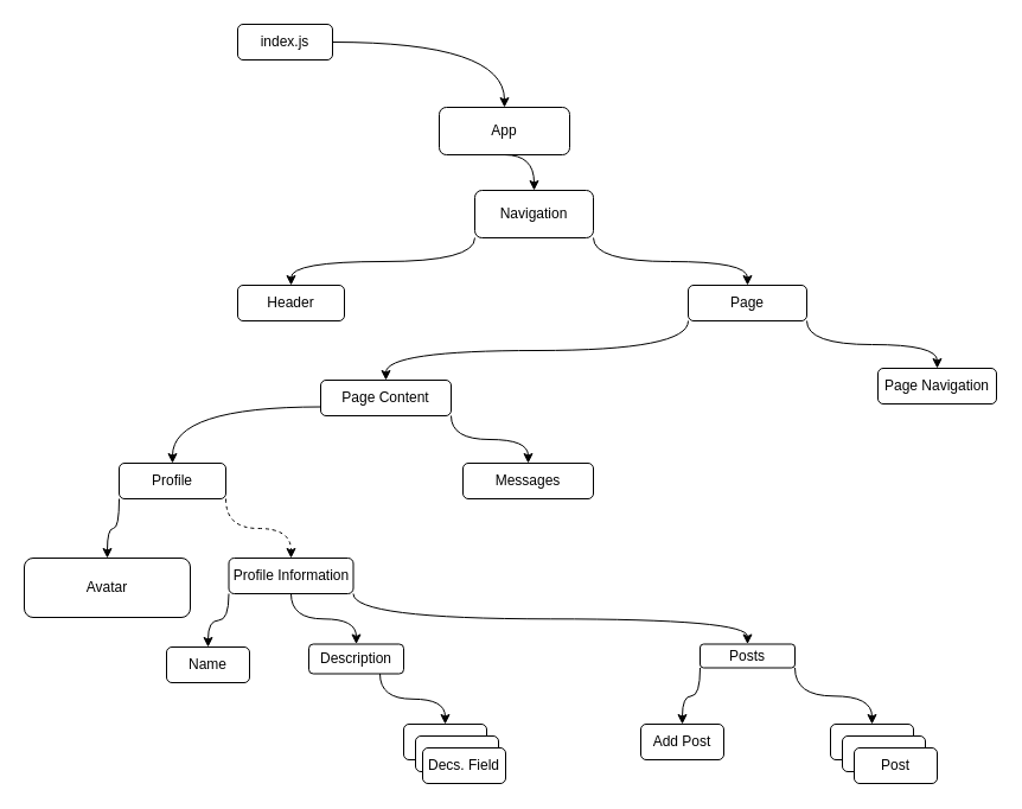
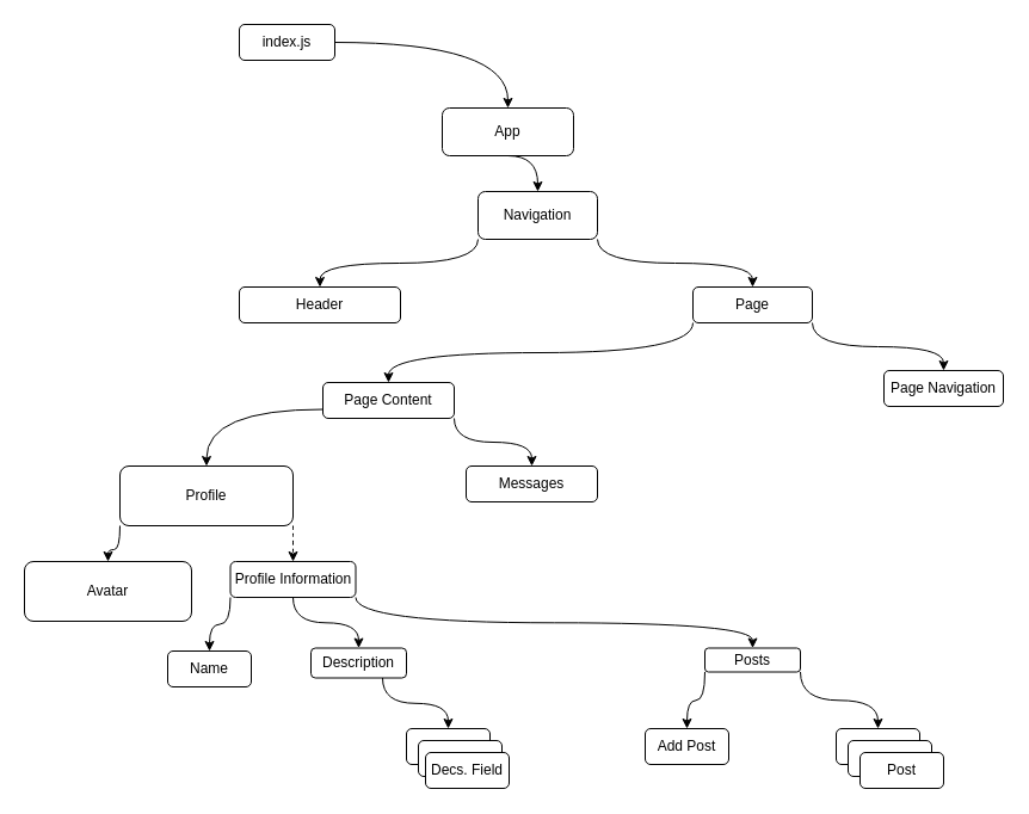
  <mxCell id="0" />
  <mxCell id="1" parent="0" />
  <mxCell id="2" style="edgeStyle=orthogonalEdgeStyle;rounded=0;orthogonalLoop=1;jettySize=auto;html=1;exitX=0.5;exitY=1;exitDx=0;exitDy=0;startArrow=none;startFill=0;entryX=0;entryY=0.5;entryDx=0;entryDy=0;" parent="1" edge="1"><mxGeometry relative="1" as="geometry"><mxPoint x="344.03" y="220" as="targetPoint" /><Array as="points"><mxPoint x="289" y="440" /><mxPoint x="220" y="440" /><mxPoint x="220" y="220" /></Array></mxGeometry></mxCell>
  <mxCell id="3" style="edgeStyle=orthogonalEdgeStyle;orthogonalLoop=1;jettySize=auto;html=1;exitX=1;exitY=0.5;exitDx=0;exitDy=0;curved=1;entryX=0.5;entryY=0;entryDx=0;entryDy=0;" edge="1" parent="1" source="4" target="6"><mxGeometry relative="1" as="geometry"><mxPoint x="350" y="90" as="targetPoint" /></mxGeometry></mxCell>
  <mxCell id="4" value="index.js" style="rounded=1;whiteSpace=wrap;html=1;" vertex="1" parent="1"><mxGeometry x="200" y="20" width="80" height="30" as="geometry" /></mxCell>
  <mxCell id="5" style="edgeStyle=orthogonalEdgeStyle;curved=1;orthogonalLoop=1;jettySize=auto;html=1;exitX=0.5;exitY=1;exitDx=0;exitDy=0;entryX=0.5;entryY=0;entryDx=0;entryDy=0;" edge="1" parent="1" source="6" target="9"><mxGeometry relative="1" as="geometry"><mxPoint x="440" y="180" as="targetPoint" /></mxGeometry></mxCell>
  <mxCell id="6" value="App" style="rounded=1;whiteSpace=wrap;html=1;" vertex="1" parent="1"><mxGeometry x="370" y="90" width="110" height="40" as="geometry" /></mxCell>
  <mxCell id="7" value="" style="edgeStyle=orthogonalEdgeStyle;curved=1;orthogonalLoop=1;jettySize=auto;html=1;exitX=0;exitY=1;exitDx=0;exitDy=0;" edge="1" parent="1" source="9" target="10"><mxGeometry relative="1" as="geometry" /></mxCell>
  <mxCell id="8" style="edgeStyle=orthogonalEdgeStyle;curved=1;orthogonalLoop=1;jettySize=auto;html=1;exitX=1;exitY=1;exitDx=0;exitDy=0;entryX=0.5;entryY=0;entryDx=0;entryDy=0;" edge="1" parent="1" source="9" target="13"><mxGeometry relative="1" as="geometry"><mxPoint x="670" y="240" as="targetPoint" /></mxGeometry></mxCell>
  <mxCell id="9" value="Navigation" style="rounded=1;whiteSpace=wrap;html=1;" vertex="1" parent="1"><mxGeometry x="400" y="160" width="100" height="40" as="geometry" /></mxCell>
- <mxCell id="10" value="Header" style="whiteSpace=wrap;html=1;rounded=1;" vertex="1" parent="1"><mxGeometry x="200" y="240" width="90" height="30" as="geometry" /></mxCell>
+ <mxCell id="10" value="Header" style="whiteSpace=wrap;html=1;rounded=1;" vertex="1" parent="1"><mxGeometry x="200" y="240" width="135" height="30" as="geometry" /></mxCell>
  <mxCell id="11" style="edgeStyle=orthogonalEdgeStyle;curved=1;orthogonalLoop=1;jettySize=auto;html=1;exitX=0;exitY=1;exitDx=0;exitDy=0;" edge="1" parent="1" source="13" target="16"><mxGeometry relative="1" as="geometry"><mxPoint x="330" y="320" as="targetPoint" /></mxGeometry></mxCell>
  <mxCell id="12" style="edgeStyle=orthogonalEdgeStyle;curved=1;orthogonalLoop=1;jettySize=auto;html=1;exitX=1;exitY=1;exitDx=0;exitDy=0;" edge="1" parent="1" source="13" target="17"><mxGeometry relative="1" as="geometry"><mxPoint x="790" y="310" as="targetPoint" /></mxGeometry></mxCell>
  <mxCell id="13" value="Page" style="rounded=1;whiteSpace=wrap;html=1;" vertex="1" parent="1"><mxGeometry x="580" y="240" width="100" height="30" as="geometry" /></mxCell>
  <mxCell id="14" style="edgeStyle=orthogonalEdgeStyle;curved=1;orthogonalLoop=1;jettySize=auto;html=1;exitX=0;exitY=0.75;exitDx=0;exitDy=0;" edge="1" parent="1" source="16" target="20"><mxGeometry relative="1" as="geometry"><mxPoint x="130" y="390" as="targetPoint" /></mxGeometry></mxCell>
  <mxCell id="15" style="edgeStyle=orthogonalEdgeStyle;curved=1;orthogonalLoop=1;jettySize=auto;html=1;exitX=1;exitY=1;exitDx=0;exitDy=0;" edge="1" parent="1" source="16" target="21"><mxGeometry relative="1" as="geometry" /></mxCell>
  <mxCell id="16" value="Page Content" style="rounded=1;whiteSpace=wrap;html=1;" vertex="1" parent="1"><mxGeometry x="270" y="320" width="110" height="30" as="geometry" /></mxCell>
  <mxCell id="17" value="Page Navigation" style="rounded=1;whiteSpace=wrap;html=1;" vertex="1" parent="1"><mxGeometry x="740" y="310" width="100" height="30" as="geometry" /></mxCell>
  <mxCell id="18" style="edgeStyle=orthogonalEdgeStyle;curved=1;orthogonalLoop=1;jettySize=auto;html=1;exitX=0;exitY=1;exitDx=0;exitDy=0;" edge="1" parent="1" source="20" target="22"><mxGeometry relative="1" as="geometry"><mxPoint x="40" y="470" as="targetPoint" /></mxGeometry></mxCell>
  <mxCell id="19" style="edgeStyle=orthogonalEdgeStyle;curved=1;orthogonalLoop=1;jettySize=auto;html=1;exitX=1;exitY=1;exitDx=0;exitDy=0;dashed=1;" edge="1" parent="1" source="20" target="26"><mxGeometry relative="1" as="geometry"><mxPoint x="260" y="470" as="targetPoint" /></mxGeometry></mxCell>
- <mxCell id="20" value="Profile" style="rounded=1;whiteSpace=wrap;html=1;" vertex="1" parent="1"><mxGeometry x="100" y="390" width="90" height="30" as="geometry" /></mxCell>
+ <mxCell id="20" value="Profile" style="rounded=1;whiteSpace=wrap;html=1;" vertex="1" parent="1"><mxGeometry x="100" y="390" width="145" height="50" as="geometry" /></mxCell>
  <mxCell id="21" value="Messages" style="rounded=1;whiteSpace=wrap;html=1;" vertex="1" parent="1"><mxGeometry x="390" y="390" width="110" height="30" as="geometry" /></mxCell>
  <mxCell id="22" value="Avatar" style="rounded=1;whiteSpace=wrap;html=1;" vertex="1" parent="1"><mxGeometry x="20" y="470" width="140" height="50" as="geometry" /></mxCell>
  <mxCell id="23" style="edgeStyle=orthogonalEdgeStyle;curved=1;orthogonalLoop=1;jettySize=auto;html=1;exitX=0;exitY=1;exitDx=0;exitDy=0;" edge="1" parent="1" source="26" target="27"><mxGeometry relative="1" as="geometry"><mxPoint x="160" y="540" as="targetPoint" /></mxGeometry></mxCell>
  <mxCell id="24" style="edgeStyle=orthogonalEdgeStyle;curved=1;orthogonalLoop=1;jettySize=auto;html=1;exitX=0.5;exitY=1;exitDx=0;exitDy=0;entryX=0.5;entryY=0;entryDx=0;entryDy=0;" edge="1" parent="1" source="26" target="29"><mxGeometry relative="1" as="geometry"><mxPoint x="280" y="530" as="targetPoint" /></mxGeometry></mxCell>
  <mxCell id="25" style="edgeStyle=orthogonalEdgeStyle;curved=1;orthogonalLoop=1;jettySize=auto;html=1;exitX=1;exitY=1;exitDx=0;exitDy=0;" edge="1" parent="1" source="26" target="32"><mxGeometry relative="1" as="geometry"><mxPoint x="450" y="540" as="targetPoint" /></mxGeometry></mxCell>
  <mxCell id="26" value="Profile Information" style="rounded=1;whiteSpace=wrap;html=1;" vertex="1" parent="1"><mxGeometry x="192.5" y="470" width="105" height="30" as="geometry" /></mxCell>
  <mxCell id="27" value="Name" style="rounded=1;whiteSpace=wrap;html=1;" vertex="1" parent="1"><mxGeometry x="140" y="545" width="70" height="30" as="geometry" /></mxCell>
  <mxCell id="28" style="edgeStyle=orthogonalEdgeStyle;curved=1;orthogonalLoop=1;jettySize=auto;html=1;exitX=0.75;exitY=1;exitDx=0;exitDy=0;" edge="1" parent="1" source="29" target="33"><mxGeometry relative="1" as="geometry"><mxPoint x="350" y="610" as="targetPoint" /></mxGeometry></mxCell>
  <mxCell id="29" value="Description" style="rounded=1;whiteSpace=wrap;html=1;" vertex="1" parent="1"><mxGeometry x="260" y="542.5" width="80" height="25" as="geometry" /></mxCell>
  <mxCell id="30" style="edgeStyle=orthogonalEdgeStyle;curved=1;orthogonalLoop=1;jettySize=auto;html=1;exitX=0;exitY=1;exitDx=0;exitDy=0;" edge="1" parent="1" source="32" target="36"><mxGeometry relative="1" as="geometry"><mxPoint x="550" y="610" as="targetPoint" /></mxGeometry></mxCell>
  <mxCell id="31" style="edgeStyle=orthogonalEdgeStyle;curved=1;orthogonalLoop=1;jettySize=auto;html=1;exitX=1;exitY=1;exitDx=0;exitDy=0;" edge="1" parent="1" source="32" target="37"><mxGeometry relative="1" as="geometry"><mxPoint x="730" y="610" as="targetPoint" /></mxGeometry></mxCell>
  <mxCell id="32" value="Posts" style="rounded=1;whiteSpace=wrap;html=1;" vertex="1" parent="1"><mxGeometry x="590" y="542.5" width="80" height="20" as="geometry" /></mxCell>
  <mxCell id="33" value="" style="rounded=1;whiteSpace=wrap;html=1;" vertex="1" parent="1"><mxGeometry x="340" y="610" width="70" height="30" as="geometry" /></mxCell>
  <mxCell id="34" value="" style="rounded=1;whiteSpace=wrap;html=1;" vertex="1" parent="1"><mxGeometry x="350" y="620" width="70" height="30" as="geometry" /></mxCell>
  <mxCell id="35" value="Decs. Field" style="rounded=1;whiteSpace=wrap;html=1;" vertex="1" parent="1"><mxGeometry x="356" y="630" width="70" height="30" as="geometry" /></mxCell>
  <mxCell id="36" value="Add Post" style="rounded=1;whiteSpace=wrap;html=1;" vertex="1" parent="1"><mxGeometry x="540" y="610" width="70" height="30" as="geometry" /></mxCell>
  <mxCell id="37" value="" style="rounded=1;whiteSpace=wrap;html=1;" vertex="1" parent="1"><mxGeometry x="700" y="610" width="70" height="30" as="geometry" /></mxCell>
  <mxCell id="38" value="" style="rounded=1;whiteSpace=wrap;html=1;" vertex="1" parent="1"><mxGeometry x="710" y="620" width="70" height="30" as="geometry" /></mxCell>
  <mxCell id="39" value="Post" style="rounded=1;whiteSpace=wrap;html=1;" vertex="1" parent="1"><mxGeometry x="720" y="630" width="70" height="30" as="geometry" /></mxCell>
